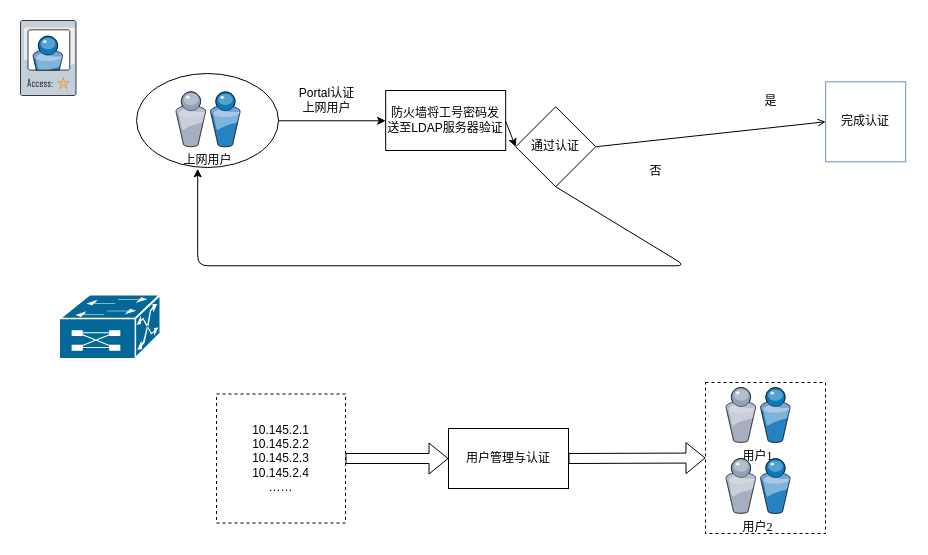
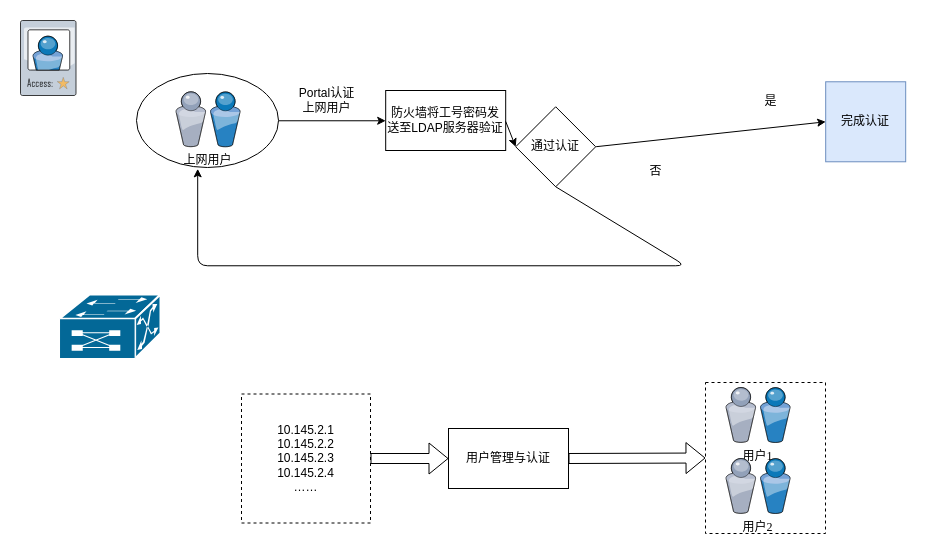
  <mxCell id="0" />
  <mxCell id="1" parent="0" />
  <mxCell id="2" value="" style="rounded=0;whiteSpace=wrap;html=1;dashed=1;" parent="1" vertex="1"><mxGeometry x="705" y="382" width="120" height="151" as="geometry" /></mxCell>
  <mxCell id="3" value="" style="ellipse;whiteSpace=wrap;html=1;rounded=0;shadow=0;comic=0;strokeWidth=1;fontFamily=Verdana;" parent="1" vertex="1"><mxGeometry x="136" y="73" width="142" height="94" as="geometry" /></mxCell>
  <mxCell id="4" value="上网用户" style="verticalLabelPosition=bottom;aspect=fixed;html=1;verticalAlign=top;strokeColor=none;shape=mxgraph.citrix.users;rounded=0;shadow=0;comic=0;fontFamily=Verdana;" parent="1" vertex="1"><mxGeometry x="175.19" y="91.28" width="64.5" height="55" as="geometry" /></mxCell>
  <mxCell id="5" value="防火墙将工号密码发送至LDAP服务器验证" style="rounded=0;whiteSpace=wrap;html=1;" parent="1" vertex="1"><mxGeometry x="385.19" y="90" width="120" height="60" as="geometry" /></mxCell>
  <mxCell id="6" value="通过认证" style="rhombus;whiteSpace=wrap;html=1;" parent="1" vertex="1"><mxGeometry x="515.19" y="106.28" width="80" height="80" as="geometry" /></mxCell>
- <mxCell id="7" value="完成认证" style="whiteSpace=wrap;html=1;aspect=fixed;fillColor=#ffffff;strokeColor=#6c8ebf;" parent="1" vertex="1"><mxGeometry x="825.19" y="81.28" width="80" height="80" as="geometry" /></mxCell>
+ <mxCell id="7" value="完成认证" style="whiteSpace=wrap;html=1;aspect=fixed;fillColor=#dae8fc;strokeColor=#6c8ebf;" parent="1" vertex="1"><mxGeometry x="825.19" y="81.28" width="80" height="80" as="geometry" /></mxCell>
  <mxCell id="8" value="" style="endArrow=classic;html=1;exitX=0.5;exitY=1;exitDx=0;exitDy=0;entryX=0.431;entryY=1.014;entryDx=0;entryDy=0;entryPerimeter=0;" parent="1" source="6" target="3" edge="1"><mxGeometry width="50" height="50" relative="1" as="geometry"><mxPoint x="695.19" y="231.28" as="sourcePoint" /><mxPoint x="145.19" y="265.28" as="targetPoint" /><Array as="points"><mxPoint x="685.19" y="265.28" /><mxPoint x="197.19" y="265.28" /></Array></mxGeometry></mxCell>
  <mxCell id="9" value="" style="endArrow=classic;html=1;" parent="1" edge="1"><mxGeometry width="50" height="50" relative="1" as="geometry"><mxPoint x="278.19" y="120.28" as="sourcePoint" /><mxPoint x="385.19" y="120.28" as="targetPoint" /><Array as="points" /></mxGeometry></mxCell>
  <mxCell id="10" value="" style="endArrow=classic;html=1;entryX=0;entryY=0.5;entryDx=0;entryDy=0;" parent="1" target="6" edge="1"><mxGeometry width="50" height="50" relative="1" as="geometry"><mxPoint x="505.19" y="120.94" as="sourcePoint" /><mxPoint x="612.19" y="120.94" as="targetPoint" /><Array as="points" /></mxGeometry></mxCell>
- <mxCell id="11" value="" style="endArrow=open;html=1;entryX=0;entryY=0.5;entryDx=0;entryDy=0;exitX=1.006;exitY=0.499;exitDx=0;exitDy=0;exitPerimeter=0;" parent="1" source="6" target="7" edge="1"><mxGeometry width="50" height="50" relative="1" as="geometry"><mxPoint x="725.19" y="119.66" as="sourcePoint" /><mxPoint x="865.19" y="120" as="targetPoint" /><Array as="points" /></mxGeometry></mxCell>
+ <mxCell id="11" value="" style="endArrow=classic;html=1;entryX=0;entryY=0.5;entryDx=0;entryDy=0;exitX=1.006;exitY=0.499;exitDx=0;exitDy=0;exitPerimeter=0;" parent="1" source="6" target="7" edge="1"><mxGeometry width="50" height="50" relative="1" as="geometry"><mxPoint x="725.19" y="119.66" as="sourcePoint" /><mxPoint x="865.19" y="120" as="targetPoint" /><Array as="points" /></mxGeometry></mxCell>
  <mxCell id="12" value="否" style="text;html=1;resizable=0;autosize=1;align=center;verticalAlign=middle;points=[];fillColor=none;strokeColor=none;rounded=0;" parent="1" vertex="1"><mxGeometry x="640.19" y="161.28" width="30" height="20" as="geometry" /></mxCell>
  <mxCell id="13" value="是" style="text;html=1;resizable=0;autosize=1;align=center;verticalAlign=middle;points=[];fillColor=none;strokeColor=none;rounded=0;" parent="1" vertex="1"><mxGeometry x="755.19" y="91.28" width="30" height="20" as="geometry" /></mxCell>
  <mxCell id="14" value="Portal认证&lt;br&gt;上网用户" style="text;html=1;resizable=0;autosize=1;align=center;verticalAlign=middle;points=[];fillColor=none;strokeColor=none;rounded=0;" parent="1" vertex="1"><mxGeometry x="293.19" y="84" width="65" height="32" as="geometry" /></mxCell>
  <mxCell id="15" value="用户1" style="verticalLabelPosition=bottom;aspect=fixed;html=1;verticalAlign=top;strokeColor=none;shape=mxgraph.citrix.users;rounded=0;shadow=0;comic=0;fontFamily=Verdana;" parent="1" vertex="1"><mxGeometry x="725.19" y="387" width="64.5" height="55" as="geometry" /></mxCell>
  <mxCell id="16" value="用户2" style="verticalLabelPosition=bottom;aspect=fixed;html=1;verticalAlign=top;strokeColor=none;shape=mxgraph.citrix.users;rounded=0;shadow=0;comic=0;fontFamily=Verdana;" parent="1" vertex="1"><mxGeometry x="725.19" y="458" width="64.5" height="55" as="geometry" /></mxCell>
  <mxCell id="17" value="用户管理与认证" style="rounded=0;whiteSpace=wrap;html=1;" parent="1" vertex="1"><mxGeometry x="448" y="428" width="120" height="60" as="geometry" /></mxCell>
- <mxCell id="18" value="10.145.2.1&lt;br&gt;10.145.2.2&lt;br&gt;10.145.2.3&lt;br&gt;10.145.2.4&lt;br&gt;……" style="whiteSpace=wrap;html=1;aspect=fixed;dashed=1;" parent="1" vertex="1"><mxGeometry x="216" y="393.5" width="129" height="129" as="geometry" /></mxCell>
+ <mxCell id="18" value="10.145.2.1&lt;br&gt;10.145.2.2&lt;br&gt;10.145.2.3&lt;br&gt;10.145.2.4&lt;br&gt;……" style="whiteSpace=wrap;html=1;aspect=fixed;dashed=1;" parent="1" vertex="1"><mxGeometry x="241" y="393.5" width="129" height="129" as="geometry" /></mxCell>
  <mxCell id="19" value="" style="shape=flexArrow;endArrow=classic;html=1;entryX=0;entryY=0.5;entryDx=0;entryDy=0;exitX=1;exitY=0.5;exitDx=0;exitDy=0;" parent="1" source="18" target="17" edge="1"><mxGeometry width="50" height="50" relative="1" as="geometry"><mxPoint x="345" y="465" as="sourcePoint" /><mxPoint x="395" y="415" as="targetPoint" /></mxGeometry></mxCell>
  <mxCell id="20" value="" style="shape=flexArrow;endArrow=classic;html=1;entryX=0;entryY=0.5;entryDx=0;entryDy=0;exitX=1;exitY=0.5;exitDx=0;exitDy=0;" parent="1" source="17" target="2" edge="1"><mxGeometry width="50" height="50" relative="1" as="geometry"><mxPoint x="132" y="678" as="sourcePoint" /><mxPoint x="182" y="628" as="targetPoint" /></mxGeometry></mxCell>
  <mxCell id="21" value="" style="verticalLabelPosition=bottom;aspect=fixed;html=1;verticalAlign=top;strokeColor=none;align=center;outlineConnect=0;shape=mxgraph.citrix.access_card;" parent="1" vertex="1"><mxGeometry x="20" y="20" width="55.5" height="75" as="geometry" /></mxCell>
  <mxCell id="22" value="" style="shape=mxgraph.cisco.switches.multiswitch_device;html=1;pointerEvents=1;dashed=0;fillColor=#036897;strokeColor=#ffffff;strokeWidth=2;verticalLabelPosition=bottom;verticalAlign=top;align=center;outlineConnect=0;" parent="1" vertex="1"><mxGeometry x="59" y="294" width="101" height="64" as="geometry" /></mxCell>
